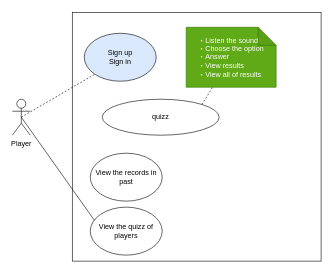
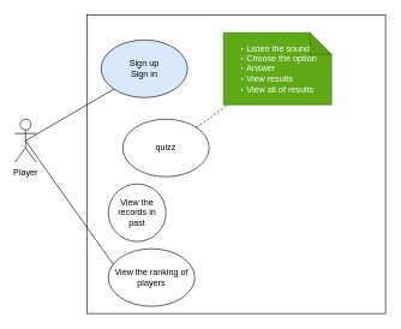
  <mxCell id="0" />
  <mxCell id="1" parent="0" />
  <mxCell id="2" value="" style="whiteSpace=wrap;html=1;aspect=fixed;" vertex="1" parent="1"><mxGeometry x="120" y="20" width="415" height="415" as="geometry" /></mxCell>
  <mxCell id="3" value="Player" style="shape=umlActor;verticalLabelPosition=bottom;verticalAlign=top;html=1;outlineConnect=0;" vertex="1" parent="1"><mxGeometry x="20" y="165" width="30" height="60" as="geometry" /></mxCell>
- <mxCell id="4" value="quizz" style="ellipse;whiteSpace=wrap;html=1;" vertex="1" parent="1"><mxGeometry x="170" y="165" width="195" height="60" as="geometry" /></mxCell>
+ <mxCell id="4" value="quizz" style="ellipse;whiteSpace=wrap;html=1;" vertex="1" parent="1"><mxGeometry x="170" y="165" width="120" height="80" as="geometry" /></mxCell>
  <mxCell id="5" value="Sign up&lt;br&gt;Sign in" style="ellipse;whiteSpace=wrap;html=1;fillColor=#dae8fc;" vertex="1" parent="1"><mxGeometry x="140" y="55" width="120" height="80" as="geometry" /></mxCell>
- <mxCell id="6" value="View the records in past" style="ellipse;whiteSpace=wrap;html=1;" vertex="1" parent="1"><mxGeometry x="150" y="255" width="120" height="80" as="geometry" /></mxCell>
- <mxCell id="7" value="" style="endArrow=none;html=1;exitX=0.5;exitY=0.5;exitDx=0;exitDy=0;exitPerimeter=0;entryX=0;entryY=1;entryDx=0;entryDy=0;dashed=1;" edge="1" parent="1" source="3" target="5"><mxGeometry width="50" height="50" relative="1" as="geometry"><mxPoint x="75" y="205" as="sourcePoint" /><mxPoint x="177.574" y="286.716" as="targetPoint" /></mxGeometry></mxCell>
+ <mxCell id="6" value="View the records in past" style="ellipse;whiteSpace=wrap;html=1;" vertex="1" parent="1"><mxGeometry x="150" y="255" width="80" height="80" as="geometry" /></mxCell>
+ <mxCell id="7" value="" style="endArrow=none;html=1;exitX=0.5;exitY=0.5;exitDx=0;exitDy=0;exitPerimeter=0;entryX=0;entryY=1;entryDx=0;entryDy=0;" edge="1" parent="1" source="3" target="5"><mxGeometry width="50" height="50" relative="1" as="geometry"><mxPoint x="75" y="205" as="sourcePoint" /><mxPoint x="177.574" y="286.716" as="targetPoint" /></mxGeometry></mxCell>
  <mxCell id="8" value="&lt;div style=&quot;text-align: left;&quot;&gt;&lt;span style=&quot;background-color: initial;&quot;&gt;・Listen the sound&lt;/span&gt;&lt;/div&gt;&lt;div style=&quot;text-align: left;&quot;&gt;&lt;span style=&quot;background-color: initial;&quot;&gt;・Choose the option&lt;/span&gt;&lt;/div&gt;&lt;div style=&quot;text-align: left;&quot;&gt;&lt;span style=&quot;background-color: initial;&quot;&gt;・Answer&lt;/span&gt;&lt;/div&gt;&lt;div style=&quot;text-align: left;&quot;&gt;&lt;span style=&quot;background-color: initial;&quot;&gt;・View results&lt;/span&gt;&lt;/div&gt;&lt;div style=&quot;text-align: left;&quot;&gt;&lt;span style=&quot;background-color: initial;&quot;&gt;・View all of results&lt;/span&gt;&lt;/div&gt;" style="shape=note;whiteSpace=wrap;html=1;backgroundOutline=1;darkOpacity=0.05;fillColor=#60a917;fontColor=#ffffff;strokeColor=#2D7600;" vertex="1" parent="1"><mxGeometry x="310" y="45" width="150" height="100" as="geometry" /></mxCell>
  <mxCell id="9" value="" style="endArrow=none;dashed=1;html=1;fontColor=#000000;exitX=1;exitY=0;exitDx=0;exitDy=0;" edge="1" parent="1" source="4" target="8"><mxGeometry width="50" height="50" relative="1" as="geometry"><mxPoint x="160" y="85" as="sourcePoint" /><mxPoint x="210" y="35" as="targetPoint" /></mxGeometry></mxCell>
- <mxCell id="10" value="View the quizz of players" style="ellipse;whiteSpace=wrap;html=1;" vertex="1" parent="1"><mxGeometry x="150" y="345" width="120" height="80" as="geometry" /></mxCell>
+ <mxCell id="10" value="View the ranking of players" style="ellipse;whiteSpace=wrap;html=1;" vertex="1" parent="1"><mxGeometry x="150" y="345" width="120" height="80" as="geometry" /></mxCell>
  <mxCell id="11" value="" style="endArrow=none;html=1;exitX=0.5;exitY=0.5;exitDx=0;exitDy=0;exitPerimeter=0;entryX=0.059;entryY=0.278;entryDx=0;entryDy=0;entryPerimeter=0;" edge="1" parent="1" source="3" target="10"><mxGeometry width="50" height="50" relative="1" as="geometry"><mxPoint x="75" y="205" as="sourcePoint" /><mxPoint x="177.574" y="276.716" as="targetPoint" /></mxGeometry></mxCell>
